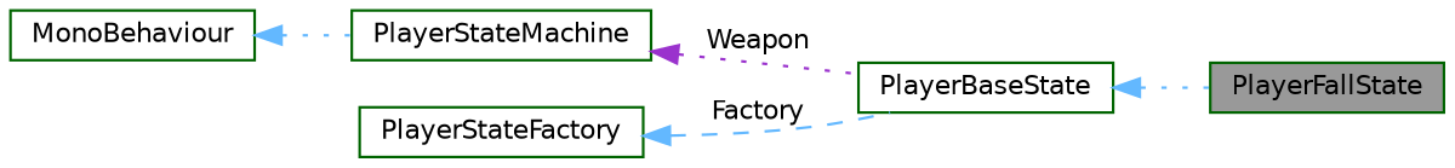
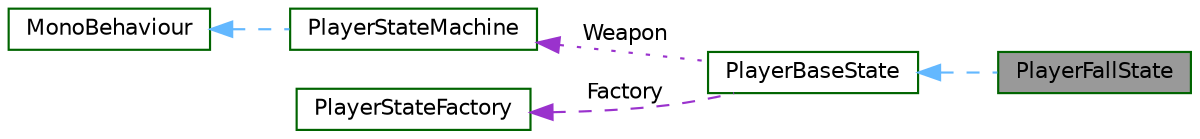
  digraph {
    rankdir=LR
    node [color=darkgreen fillcolor=white fontname=Helvetica fontsize=10 shape=box style=filled]
    edge [color=steelblue1 dir=back fontname=Helvetica fontsize=10 labelfontname=Helvetica labelfontsize=10 style=dotted]
    n1 [fillcolor=grey60 fontcolor=black height=0.2 label=PlayerFallState width=0.4]
    n2 [height=0.2 label=PlayerBaseState width=0.4]
    n3 [height=0.2 label=PlayerStateMachine width=0.4]
    n4 [height=0.2 label=MonoBehaviour width=0.4]
    n5 [height=0.2 label=PlayerStateFactory width=0.4]
-   n2 -> n1
+   n2 -> n1 [style=dashed]
    n3 -> n2 [color=darkorchid3 label=" Weapon"]
-   n4 -> n3
-   n5 -> n2 [label=" Factory" style=dashed]
+   n4 -> n3 [style=dashed]
+   n5 -> n2 [color=darkorchid3 label=" Factory" style=dashed]
  }
